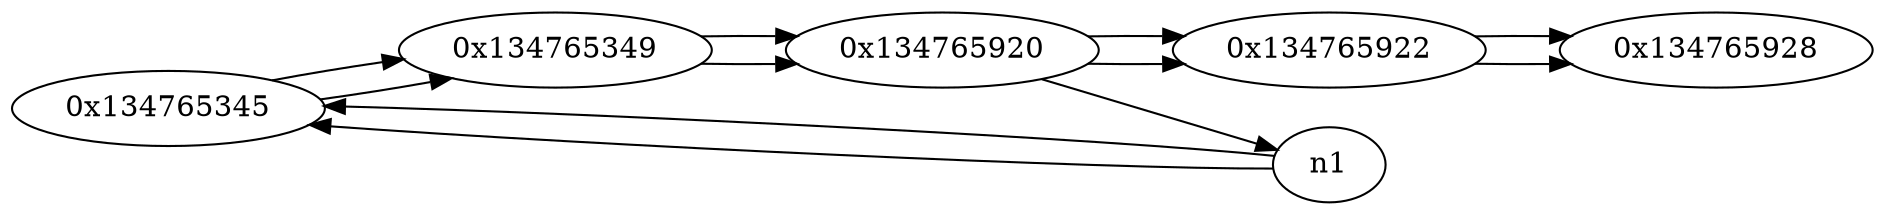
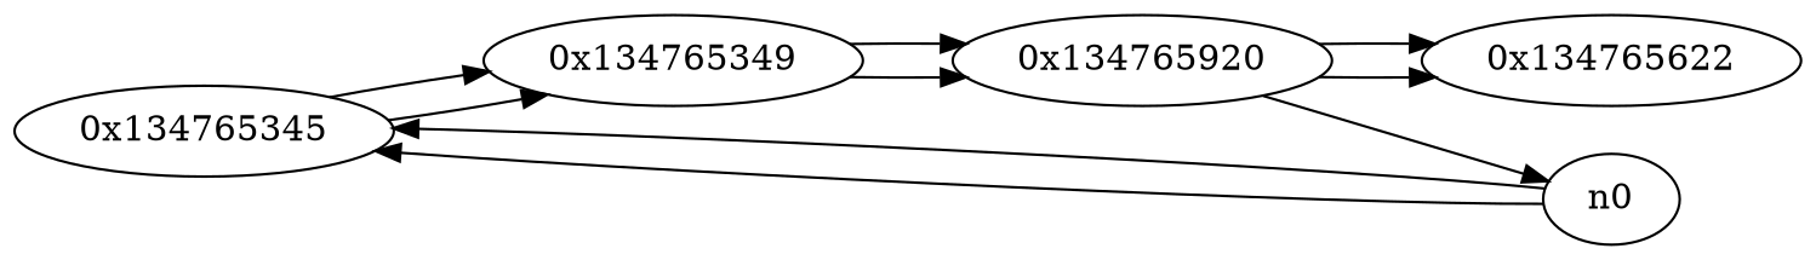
  digraph {
    rankdir=LR
    n1 [label="0x134765345"]
    n2 [label="0x134765349"]
    n3 [label="0x134765920"]
-   n4 [label="0x134765922"]
-   n0 [label=n1]
-   n5 [label="0x134765928"]
+   n4 [label="0x134765622"]
+   n0
    n1 -> n2
    n1 -> n2
    n2 -> n3
    n2 -> n3
    n3 -> n4
    n3 -> n4
    n3 -> n0
-   n4 -> n5
-   n4 -> n5
    n0 -> n1
    n0 -> n1
  }
